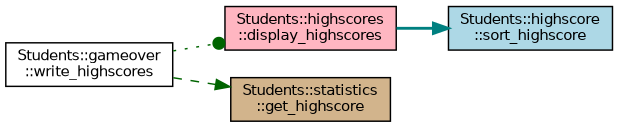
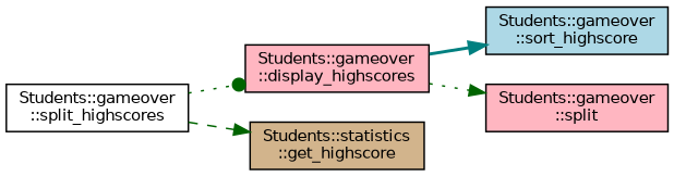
  digraph {
    rankdir=LR
    node [color=black fillcolor=lightpink fontname=Helvetica fontsize=10 shape=record style=filled]
    edge [arrowhead=normal color=darkgreen fontname=Helvetica fontsize=10 labelfontname=Helvetica labelfontsize=10 style=dotted]
-   n1 [fillcolor=white fontcolor=black height=0.2 label="Students::gameover\l::write_highscores" width=0.4]
-   n2 [height=0.2 label="Students::highscores\l::display_highscores" width=0.4]
+   n1 [fillcolor=white fontcolor=black height=0.2 label="Students::gameover\l::split_highscores" width=0.4]
+   n2 [height=0.2 label="Students::gameover\l::display_highscores" width=0.4]
    n3 [fillcolor=tan height=0.2 label="Students::statistics\l::get_highscore" width=0.4]
-   n4 [fillcolor=lightblue height=0.2 label="Students::highscore\l::sort_highscore" width=0.4]
+   n4 [fillcolor=lightblue height=0.2 label="Students::gameover\l::sort_highscore" width=0.4]
+   n5 [height=0.2 label="Students::gameover\l::split" width=0.4]
    n1 -> n2 [arrowhead=dot]
    n1 -> n3 [style=dashed]
    n2 -> n4 [color=teal style=bold]
+   n2 -> n5
  }
